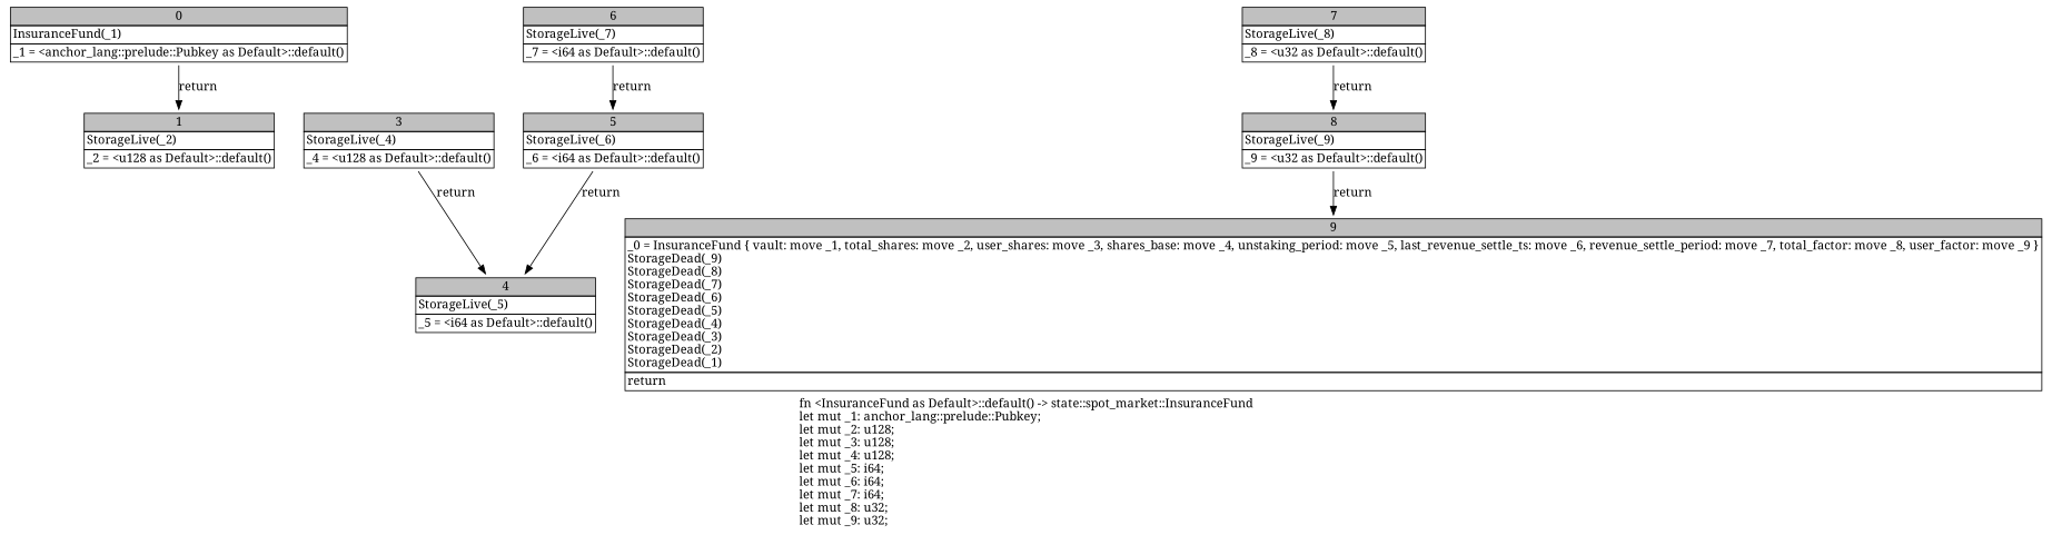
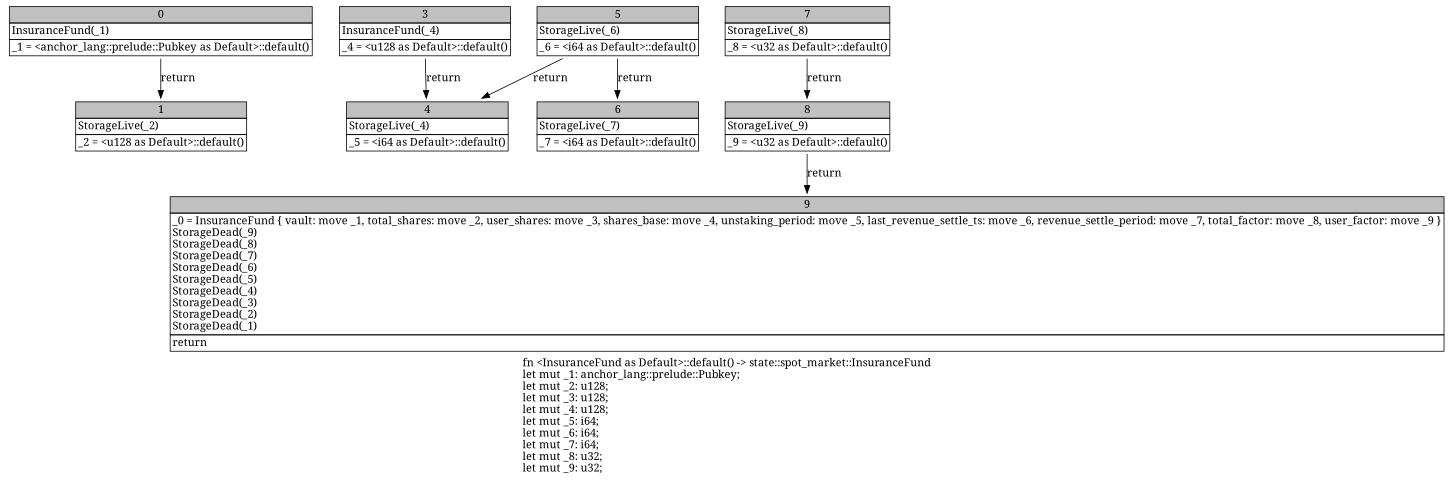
  digraph {
    fontname="Noto Serif"
    label=<fn &lt;InsuranceFund as Default&gt;::default() -&gt; state::spot_market::InsuranceFund<br align="left"/>let mut _1: anchor_lang::prelude::Pubkey;<br align="left"/>let mut _2: u128;<br align="left"/>let mut _3: u128;<br align="left"/>let mut _4: u128;<br align="left"/>let mut _5: i64;<br align="left"/>let mut _6: i64;<br align="left"/>let mut _7: i64;<br align="left"/>let mut _8: u32;<br align="left"/>let mut _9: u32;<br align="left"/>>
    node [fontname="Noto Serif" shape=none]
    edge [fontname="Noto Serif"]
    n1 [label=<<table border="0" cellborder="1" cellspacing="0"><tr><td bgcolor="gray" align="center" colspan="1">0</td></tr><tr><td align="left" balign="left">InsuranceFund(_1)<br/></td></tr><tr><td align="left">_1 = &lt;anchor_lang::prelude::Pubkey as Default&gt;::default()</td></tr></table>>]
    n2 [label=<<table border="0" cellborder="1" cellspacing="0"><tr><td bgcolor="gray" align="center" colspan="1">1</td></tr><tr><td align="left" balign="left">StorageLive(_2)<br/></td></tr><tr><td align="left">_2 = &lt;u128 as Default&gt;::default()</td></tr></table>>]
-   n3 [label=<<table border="0" cellborder="1" cellspacing="0"><tr><td bgcolor="gray" align="center" colspan="1">3</td></tr><tr><td align="left" balign="left">StorageLive(_4)<br/></td></tr><tr><td align="left">_4 = &lt;u128 as Default&gt;::default()</td></tr></table>>]
-   n4 [label=<<table border="0" cellborder="1" cellspacing="0"><tr><td bgcolor="gray" align="center" colspan="1">4</td></tr><tr><td align="left" balign="left">StorageLive(_5)<br/></td></tr><tr><td align="left">_5 = &lt;i64 as Default&gt;::default()</td></tr></table>>]
+   n3 [label=<<table border="0" cellborder="1" cellspacing="0"><tr><td bgcolor="gray" align="center" colspan="1">3</td></tr><tr><td align="left" balign="left">InsuranceFund(_4)<br/></td></tr><tr><td align="left">_4 = &lt;u128 as Default&gt;::default()</td></tr></table>>]
+   n4 [label=<<table border="0" cellborder="1" cellspacing="0"><tr><td bgcolor="gray" align="center" colspan="1">4</td></tr><tr><td align="left" balign="left">StorageLive(_4)<br/></td></tr><tr><td align="left">_5 = &lt;i64 as Default&gt;::default()</td></tr></table>>]
    n5 [label=<<table border="0" cellborder="1" cellspacing="0"><tr><td bgcolor="gray" align="center" colspan="1">5</td></tr><tr><td align="left" balign="left">StorageLive(_6)<br/></td></tr><tr><td align="left">_6 = &lt;i64 as Default&gt;::default()</td></tr></table>>]
    n6 [label=<<table border="0" cellborder="1" cellspacing="0"><tr><td bgcolor="gray" align="center" colspan="1">6</td></tr><tr><td align="left" balign="left">StorageLive(_7)<br/></td></tr><tr><td align="left">_7 = &lt;i64 as Default&gt;::default()</td></tr></table>>]
    n7 [label=<<table border="0" cellborder="1" cellspacing="0"><tr><td bgcolor="gray" align="center" colspan="1">7</td></tr><tr><td align="left" balign="left">StorageLive(_8)<br/></td></tr><tr><td align="left">_8 = &lt;u32 as Default&gt;::default()</td></tr></table>>]
    n8 [label=<<table border="0" cellborder="1" cellspacing="0"><tr><td bgcolor="gray" align="center" colspan="1">8</td></tr><tr><td align="left" balign="left">StorageLive(_9)<br/></td></tr><tr><td align="left">_9 = &lt;u32 as Default&gt;::default()</td></tr></table>>]
    n9 [label=<<table border="0" cellborder="1" cellspacing="0"><tr><td bgcolor="gray" align="center" colspan="1">9</td></tr><tr><td align="left" balign="left">_0 = InsuranceFund { vault: move _1, total_shares: move _2, user_shares: move _3, shares_base: move _4, unstaking_period: move _5, last_revenue_settle_ts: move _6, revenue_settle_period: move _7, total_factor: move _8, user_factor: move _9 }<br/>StorageDead(_9)<br/>StorageDead(_8)<br/>StorageDead(_7)<br/>StorageDead(_6)<br/>StorageDead(_5)<br/>StorageDead(_4)<br/>StorageDead(_3)<br/>StorageDead(_2)<br/>StorageDead(_1)<br/></td></tr><tr><td align="left">return</td></tr></table>>]
    n1 -> n2 [label=return]
    n3 -> n4 [label=return]
    n5 -> n4 [label=return]
-   n6 -> n5 [label=return]
+   n5 -> n6 [label=return]
    n7 -> n8 [label=return]
    n8 -> n9 [label=return]
  }
